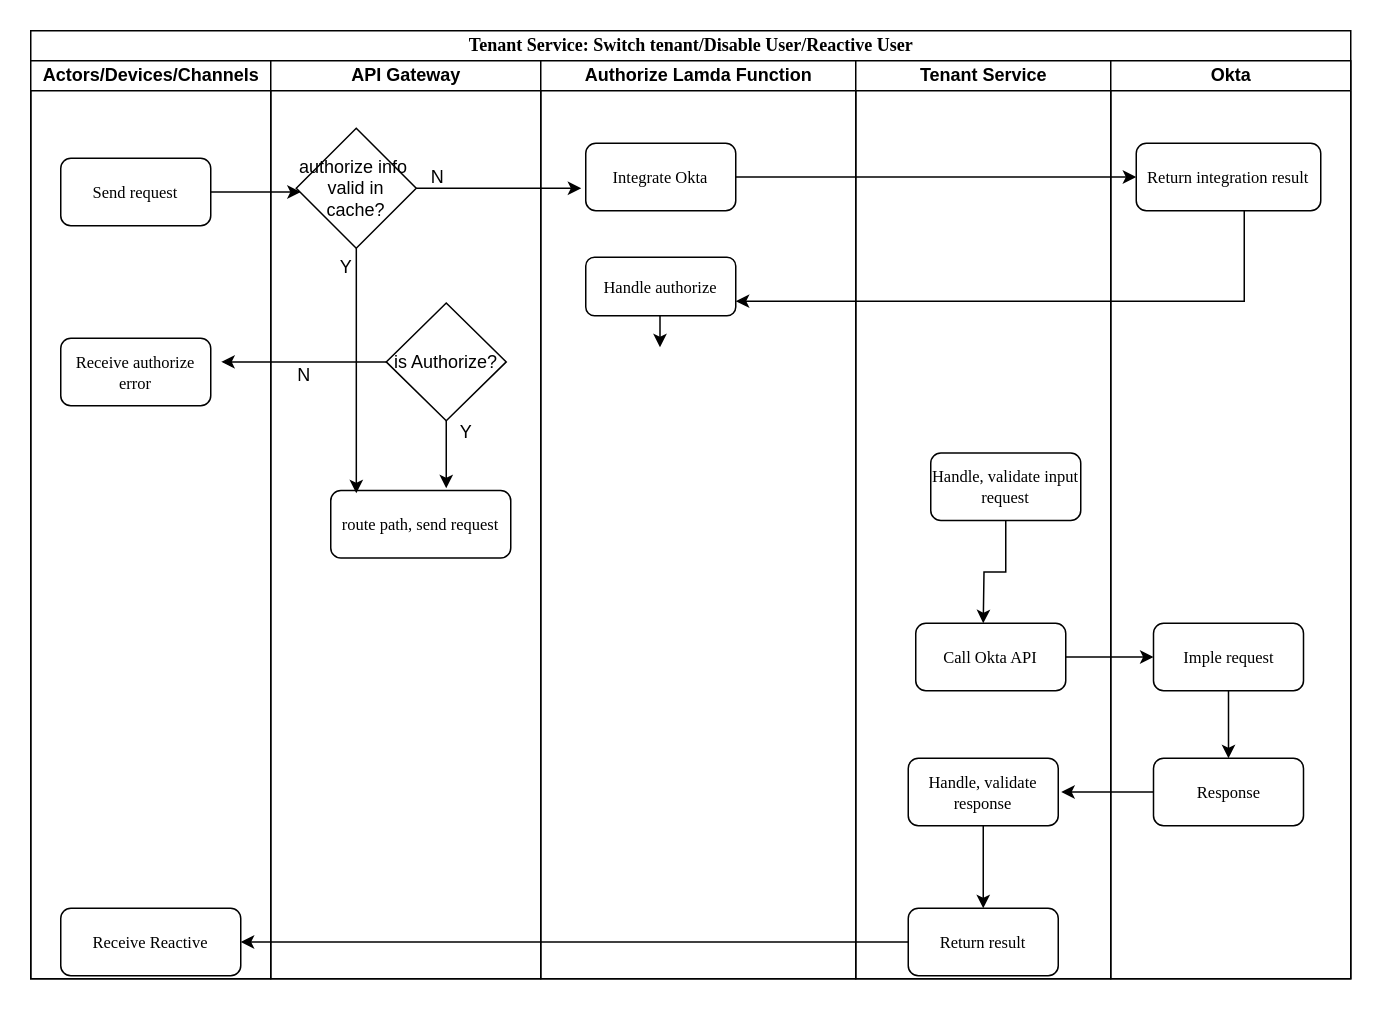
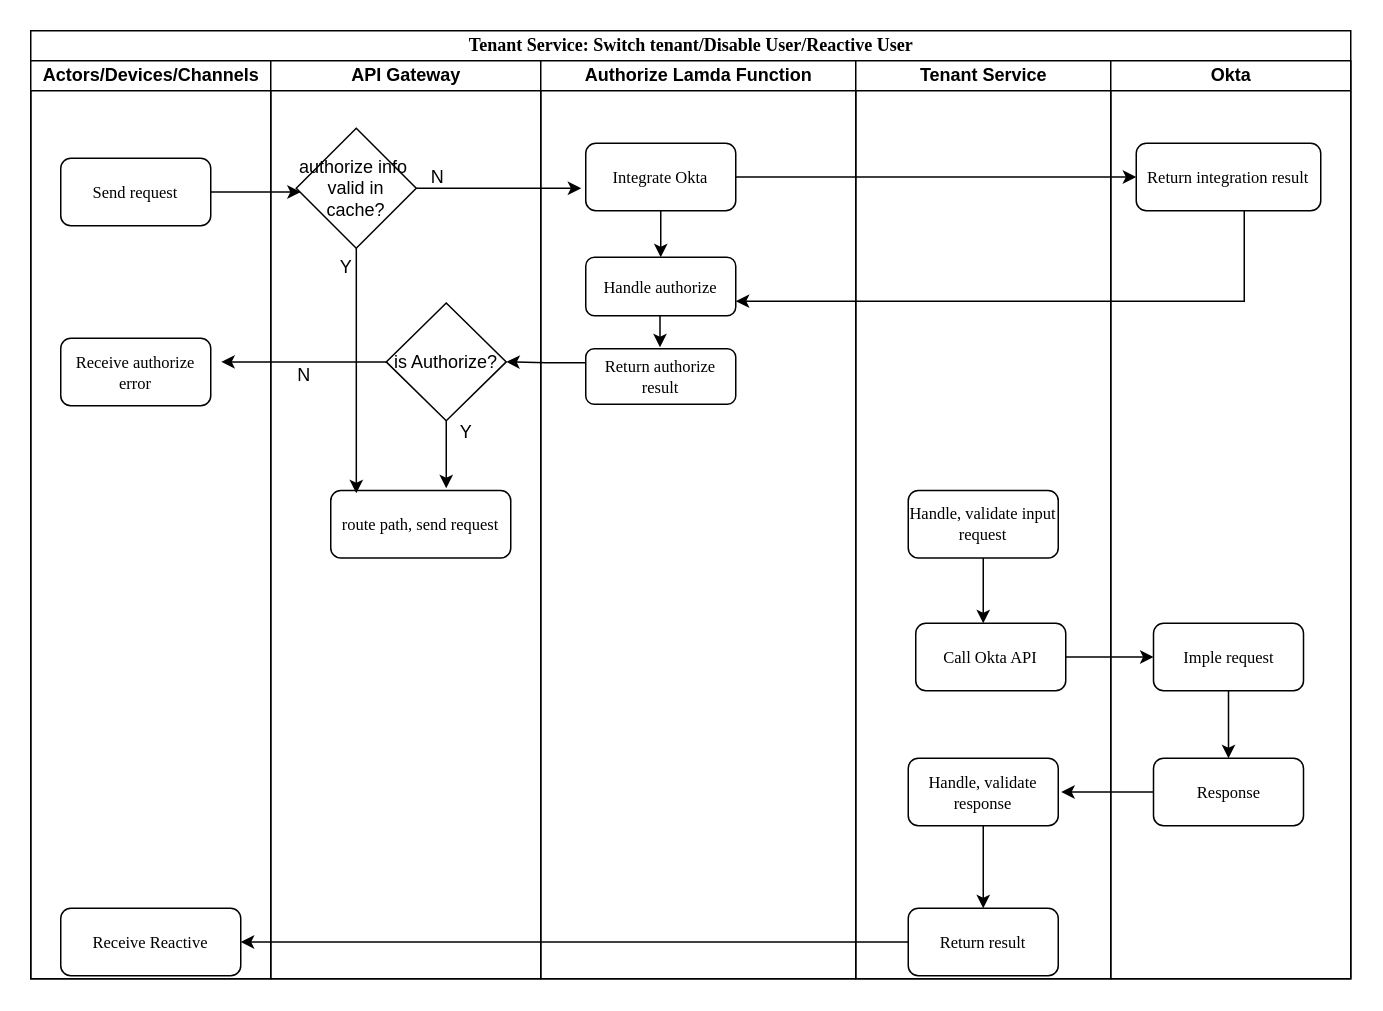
  <mxCell id="0" />
  <mxCell id="1" parent="0" />
  <mxCell id="2" value="&lt;font style=&quot;font-size: 12px;&quot;&gt;Tenant Service: Switch tenant/Disable User/Reactive User&lt;/font&gt;" style="swimlane;html=1;childLayout=stackLayout;startSize=20;rounded=0;shadow=0;labelBackgroundColor=none;strokeWidth=1;fontFamily=Verdana;fontSize=8;align=center;" vertex="1" parent="1"><mxGeometry x="20" y="20" width="880" height="632" as="geometry" /></mxCell>
  <mxCell id="3" value="Actors/Devices/Channels" style="swimlane;html=1;startSize=20;" vertex="1" parent="2"><mxGeometry y="20" width="160" height="612" as="geometry" /></mxCell>
  <mxCell id="4" style="edgeStyle=orthogonalEdgeStyle;rounded=0;orthogonalLoop=1;jettySize=auto;html=1;" edge="1" parent="3" source="5"><mxGeometry relative="1" as="geometry"><mxPoint x="180" y="87.5" as="targetPoint" /></mxGeometry></mxCell>
  <mxCell id="5" value="&lt;font style=&quot;font-size: 11px;&quot;&gt;Send request&lt;/font&gt;" style="rounded=1;whiteSpace=wrap;html=1;shadow=0;labelBackgroundColor=none;strokeWidth=1;fontFamily=Verdana;fontSize=8;align=center;" vertex="1" parent="3"><mxGeometry x="20" y="65" width="100" height="45" as="geometry" /></mxCell>
  <mxCell id="6" value="&lt;span style=&quot;font-size: 11px;&quot;&gt;Receive authorize error&lt;/span&gt;" style="rounded=1;whiteSpace=wrap;html=1;shadow=0;labelBackgroundColor=none;strokeWidth=1;fontFamily=Verdana;fontSize=8;align=center;" vertex="1" parent="3"><mxGeometry x="20" y="185" width="100" height="45" as="geometry" /></mxCell>
  <mxCell id="7" value="&lt;span style=&quot;font-size: 11px;&quot;&gt;Receive Reactive&lt;/span&gt;" style="rounded=1;whiteSpace=wrap;html=1;shadow=0;labelBackgroundColor=none;strokeWidth=1;fontFamily=Verdana;fontSize=8;align=center;" vertex="1" parent="3"><mxGeometry x="20" y="565" width="120" height="45" as="geometry" /></mxCell>
  <mxCell id="8" value="API Gateway" style="swimlane;html=1;startSize=20;" vertex="1" parent="2"><mxGeometry x="160" y="20" width="180" height="612" as="geometry" /></mxCell>
  <mxCell id="9" style="edgeStyle=orthogonalEdgeStyle;rounded=0;orthogonalLoop=1;jettySize=auto;html=1;" edge="1" parent="8" source="10"><mxGeometry relative="1" as="geometry"><mxPoint x="207" y="85" as="targetPoint" /></mxGeometry></mxCell>
  <mxCell id="10" value="authorize info&amp;nbsp; valid in cache?" style="rhombus;whiteSpace=wrap;html=1;" vertex="1" parent="8"><mxGeometry x="17" y="45" width="80" height="80" as="geometry" /></mxCell>
  <mxCell id="11" value="&lt;font style=&quot;font-size: 11px;&quot;&gt;route path, send request&lt;/font&gt;" style="rounded=1;whiteSpace=wrap;html=1;shadow=0;labelBackgroundColor=none;strokeWidth=1;fontFamily=Verdana;fontSize=8;align=center;" vertex="1" parent="8"><mxGeometry x="40" y="286.5" width="120" height="45" as="geometry" /></mxCell>
  <mxCell id="12" style="edgeStyle=orthogonalEdgeStyle;rounded=0;orthogonalLoop=1;jettySize=auto;html=1;" edge="1" parent="8" source="13"><mxGeometry relative="1" as="geometry"><mxPoint x="-33" y="200.75" as="targetPoint" /></mxGeometry></mxCell>
  <mxCell id="13" value="is Authorize?" style="rhombus;whiteSpace=wrap;html=1;" vertex="1" parent="8"><mxGeometry x="77" y="161.5" width="80" height="78.5" as="geometry" /></mxCell>
  <mxCell id="14" value="N" style="text;html=1;align=center;verticalAlign=middle;resizable=0;points=[];autosize=1;strokeColor=none;fillColor=none;" vertex="1" parent="8"><mxGeometry x="97" y="65" width="27" height="26" as="geometry" /></mxCell>
  <mxCell id="15" value="Y" style="text;html=1;align=center;verticalAlign=middle;resizable=0;points=[];autosize=1;strokeColor=none;fillColor=none;" vertex="1" parent="8"><mxGeometry x="117" y="235" width="26" height="26" as="geometry" /></mxCell>
  <mxCell id="16" style="edgeStyle=orthogonalEdgeStyle;rounded=0;orthogonalLoop=1;jettySize=auto;html=1;" edge="1" parent="8" source="13"><mxGeometry relative="1" as="geometry"><mxPoint x="117" y="285" as="targetPoint" /></mxGeometry></mxCell>
  <mxCell id="17" value="Y" style="text;html=1;align=center;verticalAlign=middle;resizable=0;points=[];autosize=1;strokeColor=none;fillColor=none;" vertex="1" parent="8"><mxGeometry x="37" y="125" width="26" height="26" as="geometry" /></mxCell>
  <mxCell id="18" style="edgeStyle=orthogonalEdgeStyle;rounded=0;orthogonalLoop=1;jettySize=auto;html=1;entryX=0.142;entryY=0.042;entryDx=0;entryDy=0;entryPerimeter=0;" edge="1" parent="8" source="10" target="11"><mxGeometry relative="1" as="geometry" /></mxCell>
  <mxCell id="19" value="N" style="text;html=1;align=center;verticalAlign=middle;resizable=0;points=[];autosize=1;strokeColor=none;fillColor=none;" vertex="1" parent="8"><mxGeometry x="7" y="195" width="30" height="30" as="geometry" /></mxCell>
  <mxCell id="20" value="Authorize Lamda Function" style="swimlane;html=1;startSize=20;" vertex="1" parent="2"><mxGeometry x="340" y="20" width="210" height="612" as="geometry" /></mxCell>
+ <mxCell id="21" style="edgeStyle=orthogonalEdgeStyle;rounded=0;orthogonalLoop=1;jettySize=auto;html=1;entryX=0.5;entryY=0;entryDx=0;entryDy=0;" edge="1" parent="20" source="22" target="23"><mxGeometry relative="1" as="geometry" /></mxCell>
  <mxCell id="22" value="&lt;span style=&quot;font-size: 11px;&quot;&gt;Integrate Okta&lt;/span&gt;" style="rounded=1;whiteSpace=wrap;html=1;shadow=0;labelBackgroundColor=none;strokeWidth=1;fontFamily=Verdana;fontSize=8;align=center;" vertex="1" parent="20"><mxGeometry x="30" y="55" width="100" height="45" as="geometry" /></mxCell>
  <mxCell id="23" value="&lt;span style=&quot;font-size: 11px;&quot;&gt;Handle authorize&lt;/span&gt;" style="rounded=1;whiteSpace=wrap;html=1;shadow=0;labelBackgroundColor=none;strokeWidth=1;fontFamily=Verdana;fontSize=8;align=center;" vertex="1" parent="20"><mxGeometry x="30" y="131" width="100" height="39" as="geometry" /></mxCell>
+ <mxCell id="24" value="&lt;span style=&quot;font-size: 11px;&quot;&gt;Return authorize result&lt;/span&gt;" style="rounded=1;whiteSpace=wrap;html=1;shadow=0;labelBackgroundColor=none;strokeWidth=1;fontFamily=Verdana;fontSize=8;align=center;" vertex="1" parent="20"><mxGeometry x="30" y="192" width="100" height="37" as="geometry" /></mxCell>
  <mxCell id="25" style="edgeStyle=orthogonalEdgeStyle;rounded=0;orthogonalLoop=1;jettySize=auto;html=1;entryX=0.5;entryY=0;entryDx=0;entryDy=0;" edge="1" parent="20"><mxGeometry relative="1" as="geometry"><mxPoint x="79.5" y="170" as="sourcePoint" /><mxPoint x="79.5" y="191" as="targetPoint" /></mxGeometry></mxCell>
  <mxCell id="26" value="Tenant Service" style="swimlane;html=1;startSize=20;" vertex="1" parent="2"><mxGeometry x="550" y="20" width="170" height="612" as="geometry" /></mxCell>
  <mxCell id="27" style="edgeStyle=orthogonalEdgeStyle;rounded=0;orthogonalLoop=1;jettySize=auto;html=1;" edge="1" parent="26" source="28"><mxGeometry relative="1" as="geometry"><mxPoint x="85" y="375" as="targetPoint" /></mxGeometry></mxCell>
- <mxCell id="28" value="&lt;font style=&quot;font-size: 11px;&quot;&gt;Handle, validate input request&lt;/font&gt;" style="rounded=1;whiteSpace=wrap;html=1;shadow=0;labelBackgroundColor=none;strokeWidth=1;fontFamily=Verdana;fontSize=8;align=center;" vertex="1" parent="26"><mxGeometry x="50" y="261.5" width="100" height="45" as="geometry" /></mxCell>
+ <mxCell id="28" value="&lt;font style=&quot;font-size: 11px;&quot;&gt;Handle, validate input request&lt;/font&gt;" style="rounded=1;whiteSpace=wrap;html=1;shadow=0;labelBackgroundColor=none;strokeWidth=1;fontFamily=Verdana;fontSize=8;align=center;" vertex="1" parent="26"><mxGeometry x="35" y="286.5" width="100" height="45" as="geometry" /></mxCell>
  <mxCell id="29" value="&lt;font style=&quot;font-size: 11px;&quot;&gt;Call Okta API&lt;/font&gt;" style="rounded=1;whiteSpace=wrap;html=1;shadow=0;labelBackgroundColor=none;strokeWidth=1;fontFamily=Verdana;fontSize=8;align=center;" vertex="1" parent="26"><mxGeometry x="40" y="375" width="100" height="45" as="geometry" /></mxCell>
  <mxCell id="30" value="&lt;span style=&quot;font-size: 11px;&quot;&gt;Return result&lt;/span&gt;" style="rounded=1;whiteSpace=wrap;html=1;shadow=0;labelBackgroundColor=none;strokeWidth=1;fontFamily=Verdana;fontSize=8;align=center;" vertex="1" parent="26"><mxGeometry x="35" y="565" width="100" height="45" as="geometry" /></mxCell>
  <mxCell id="31" style="edgeStyle=orthogonalEdgeStyle;rounded=0;orthogonalLoop=1;jettySize=auto;html=1;entryX=0.5;entryY=0;entryDx=0;entryDy=0;" edge="1" parent="26" source="32" target="30"><mxGeometry relative="1" as="geometry" /></mxCell>
  <mxCell id="32" value="&lt;span style=&quot;font-size: 11px;&quot;&gt;Handle, validate response&lt;/span&gt;" style="rounded=1;whiteSpace=wrap;html=1;shadow=0;labelBackgroundColor=none;strokeWidth=1;fontFamily=Verdana;fontSize=8;align=center;" vertex="1" parent="26"><mxGeometry x="35" y="465" width="100" height="45" as="geometry" /></mxCell>
  <mxCell id="33" value="Okta" style="swimlane;html=1;startSize=20;" vertex="1" parent="2"><mxGeometry x="720" y="20" width="160" height="612" as="geometry" /></mxCell>
  <mxCell id="34" value="&lt;span style=&quot;font-size: 11px;&quot;&gt;Return integration result&lt;/span&gt;" style="rounded=1;whiteSpace=wrap;html=1;shadow=0;labelBackgroundColor=none;strokeWidth=1;fontFamily=Verdana;fontSize=8;align=center;" vertex="1" parent="33"><mxGeometry x="17" y="55" width="123" height="45" as="geometry" /></mxCell>
  <mxCell id="35" style="edgeStyle=orthogonalEdgeStyle;rounded=0;orthogonalLoop=1;jettySize=auto;html=1;entryX=0.5;entryY=0;entryDx=0;entryDy=0;" edge="1" parent="33" source="36" target="38"><mxGeometry relative="1" as="geometry" /></mxCell>
  <mxCell id="36" value="&lt;span style=&quot;font-size: 11px;&quot;&gt;Imple request&lt;/span&gt;" style="rounded=1;whiteSpace=wrap;html=1;shadow=0;labelBackgroundColor=none;strokeWidth=1;fontFamily=Verdana;fontSize=8;align=center;" vertex="1" parent="33"><mxGeometry x="28.5" y="375" width="100" height="45" as="geometry" /></mxCell>
  <mxCell id="37" style="edgeStyle=orthogonalEdgeStyle;rounded=0;orthogonalLoop=1;jettySize=auto;html=1;" edge="1" parent="33" source="38"><mxGeometry relative="1" as="geometry"><mxPoint x="-33" y="487.5" as="targetPoint" /></mxGeometry></mxCell>
  <mxCell id="38" value="&lt;span style=&quot;font-size: 11px;&quot;&gt;Response&lt;/span&gt;" style="rounded=1;whiteSpace=wrap;html=1;shadow=0;labelBackgroundColor=none;strokeWidth=1;fontFamily=Verdana;fontSize=8;align=center;" vertex="1" parent="33"><mxGeometry x="28.5" y="465" width="100" height="45" as="geometry" /></mxCell>
+ <mxCell id="39" style="edgeStyle=orthogonalEdgeStyle;rounded=0;orthogonalLoop=1;jettySize=auto;html=1;entryX=1;entryY=0.5;entryDx=0;entryDy=0;exitX=0;exitY=0.25;exitDx=0;exitDy=0;" edge="1" parent="2" source="24" target="13"><mxGeometry relative="1" as="geometry" /></mxCell>
  <mxCell id="40" style="edgeStyle=orthogonalEdgeStyle;rounded=0;orthogonalLoop=1;jettySize=auto;html=1;" edge="1" parent="2" source="22" target="34"><mxGeometry relative="1" as="geometry" /></mxCell>
  <mxCell id="41" style="edgeStyle=orthogonalEdgeStyle;rounded=0;orthogonalLoop=1;jettySize=auto;html=1;entryX=1;entryY=0.75;entryDx=0;entryDy=0;" edge="1" parent="2" source="34" target="23"><mxGeometry relative="1" as="geometry"><Array as="points"><mxPoint x="809" y="180" /></Array></mxGeometry></mxCell>
  <mxCell id="42" style="edgeStyle=orthogonalEdgeStyle;rounded=0;orthogonalLoop=1;jettySize=auto;html=1;" edge="1" parent="2" source="30" target="7"><mxGeometry relative="1" as="geometry" /></mxCell>
  <mxCell id="43" style="edgeStyle=orthogonalEdgeStyle;rounded=0;orthogonalLoop=1;jettySize=auto;html=1;" edge="1" parent="2" source="29" target="36"><mxGeometry relative="1" as="geometry" /></mxCell>
